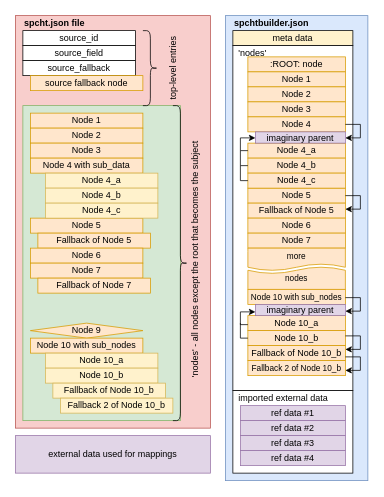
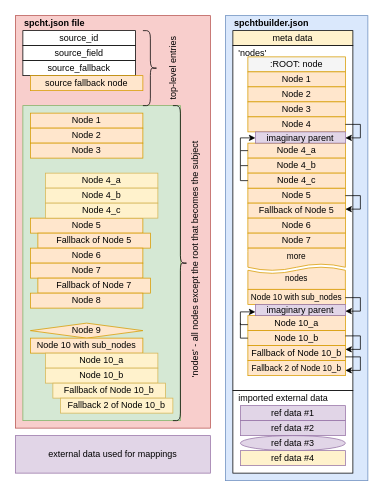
  <mxCell id="0" />
  <mxCell id="1" parent="0" />
  <mxCell id="2" value="" style="rounded=0;whiteSpace=wrap;html=1;fillColor=#f8cecc;strokeColor=#b85450;" vertex="1" parent="1"><mxGeometry x="20" y="20" width="260" height="550" as="geometry" /></mxCell>
  <mxCell id="3" value="source_id" style="rounded=0;whiteSpace=wrap;html=1;" vertex="1" parent="1"><mxGeometry x="30" y="40" width="150" height="20" as="geometry" /></mxCell>
  <mxCell id="4" value="source_field" style="rounded=0;whiteSpace=wrap;html=1;" vertex="1" parent="1"><mxGeometry x="30" y="60" width="150" height="20" as="geometry" /></mxCell>
  <mxCell id="5" value="source_fallback" style="rounded=0;whiteSpace=wrap;html=1;" vertex="1" parent="1"><mxGeometry x="30" y="80" width="150" height="20" as="geometry" /></mxCell>
  <mxCell id="6" value="" style="rounded=0;whiteSpace=wrap;html=1;fillColor=#d5e8d4;strokeColor=#82b366;" vertex="1" parent="1"><mxGeometry x="30" y="140" width="210" height="420" as="geometry" /></mxCell>
  <mxCell id="7" value="external data used for mappings" style="rounded=0;whiteSpace=wrap;html=1;fillColor=#e1d5e7;strokeColor=#9673a6;" vertex="1" parent="1"><mxGeometry x="20" y="580" width="260" height="50" as="geometry" /></mxCell>
  <mxCell id="8" value="Node 1" style="rounded=0;whiteSpace=wrap;html=1;fillColor=#ffe6cc;strokeColor=#d79b00;" vertex="1" parent="1"><mxGeometry x="40" y="150" width="150" height="20" as="geometry" /></mxCell>
  <mxCell id="9" value="Node 2" style="rounded=0;whiteSpace=wrap;html=1;fillColor=#ffe6cc;strokeColor=#d79b00;" vertex="1" parent="1"><mxGeometry x="40" y="170" width="150" height="20" as="geometry" /></mxCell>
  <mxCell id="10" value="Node 3" style="rounded=0;whiteSpace=wrap;html=1;fillColor=#ffe6cc;strokeColor=#d79b00;" vertex="1" parent="1"><mxGeometry x="40" y="190" width="150" height="20" as="geometry" /></mxCell>
- <mxCell id="11" value="Node 4 with sub_data" style="rounded=0;whiteSpace=wrap;html=1;fillColor=#ffe6cc;strokeColor=#d79b00;" vertex="1" parent="1"><mxGeometry x="40" y="210" width="150" height="20" as="geometry" /></mxCell>
  <mxCell id="12" value="Node 4_a" style="rounded=0;whiteSpace=wrap;html=1;fillColor=#fff2cc;strokeColor=#d6b656;" vertex="1" parent="1"><mxGeometry x="60" y="230" width="150" height="20" as="geometry" /></mxCell>
  <mxCell id="13" value="Node 5" style="rounded=0;whiteSpace=wrap;html=1;fillColor=#ffe6cc;strokeColor=#d79b00;" vertex="1" parent="1"><mxGeometry x="40" y="290" width="150" height="20" as="geometry" /></mxCell>
  <mxCell id="14" value="Node 4_b" style="rounded=0;whiteSpace=wrap;html=1;fillColor=#fff2cc;strokeColor=#d6b656;" vertex="1" parent="1"><mxGeometry x="60" y="250" width="150" height="20" as="geometry" /></mxCell>
  <mxCell id="15" value="Node 4_c" style="rounded=0;whiteSpace=wrap;html=1;fillColor=#fff2cc;strokeColor=#d6b656;" vertex="1" parent="1"><mxGeometry x="60" y="270" width="150" height="20" as="geometry" /></mxCell>
  <mxCell id="16" value="Fallback of Node 5" style="rounded=0;whiteSpace=wrap;html=1;fillColor=#ffe6cc;strokeColor=#d79b00;" vertex="1" parent="1"><mxGeometry x="50" y="310" width="150" height="20" as="geometry" /></mxCell>
  <mxCell id="17" value="Node 6" style="rounded=0;whiteSpace=wrap;html=1;fillColor=#ffe6cc;strokeColor=#d79b00;" vertex="1" parent="1"><mxGeometry x="40" y="330" width="150" height="20" as="geometry" /></mxCell>
  <mxCell id="18" value="Node 7" style="rounded=0;whiteSpace=wrap;html=1;fillColor=#ffe6cc;strokeColor=#d79b00;" vertex="1" parent="1"><mxGeometry x="40" y="350" width="150" height="20" as="geometry" /></mxCell>
  <mxCell id="19" value="Fallback of Node 7" style="rounded=0;whiteSpace=wrap;html=1;fillColor=#ffe6cc;strokeColor=#d79b00;" vertex="1" parent="1"><mxGeometry x="50" y="370" width="150" height="20" as="geometry" /></mxCell>
+ <mxCell id="20" value="Node 8" style="rounded=0;whiteSpace=wrap;html=1;fillColor=#ffe6cc;strokeColor=#d79b00;" vertex="1" parent="1"><mxGeometry x="40" y="390" width="150" height="20" as="geometry" /></mxCell>
  <mxCell id="21" value="Node 9" style="rhombus;whiteSpace=wrap;html=1;fillColor=#ffe6cc;strokeColor=#d79b00;" vertex="1" parent="1"><mxGeometry x="40" y="430" width="150" height="20" as="geometry" /></mxCell>
  <mxCell id="22" value="Node 10 with sub_nodes" style="rounded=0;whiteSpace=wrap;html=1;fillColor=#ffe6cc;strokeColor=#d79b00;" vertex="1" parent="1"><mxGeometry x="40" y="450" width="150" height="20" as="geometry" /></mxCell>
  <mxCell id="23" value="Node 10_a" style="rounded=0;whiteSpace=wrap;html=1;fillColor=#fff2cc;strokeColor=#d6b656;" vertex="1" parent="1"><mxGeometry x="60" y="470" width="150" height="20" as="geometry" /></mxCell>
  <mxCell id="24" value="Node 10_b" style="rounded=0;whiteSpace=wrap;html=1;fillColor=#fff2cc;strokeColor=#d6b656;" vertex="1" parent="1"><mxGeometry x="60" y="490" width="150" height="20" as="geometry" /></mxCell>
  <mxCell id="25" value="Fallback of Node 10_b" style="rounded=0;whiteSpace=wrap;html=1;fillColor=#fff2cc;strokeColor=#d6b656;" vertex="1" parent="1"><mxGeometry x="70" y="510" width="150" height="20" as="geometry" /></mxCell>
  <mxCell id="26" value="Fallback 2 of Node 10_b" style="rounded=0;whiteSpace=wrap;html=1;fillColor=#fff2cc;strokeColor=#d6b656;" vertex="1" parent="1"><mxGeometry x="80" y="530" width="150" height="20" as="geometry" /></mxCell>
  <mxCell id="27" value="source fallback node" style="rounded=0;whiteSpace=wrap;html=1;fillColor=#ffe6cc;strokeColor=#d79b00;" vertex="1" parent="1"><mxGeometry x="40" y="100" width="150" height="20" as="geometry" /></mxCell>
  <mxCell id="28" value="&lt;b&gt;spcht.json file&lt;br&gt;&lt;/b&gt;" style="text;html=1;strokeColor=none;fillColor=none;align=left;verticalAlign=middle;whiteSpace=wrap;rounded=0;" vertex="1" parent="1"><mxGeometry x="30" y="20" width="230" height="20" as="geometry" /></mxCell>
  <mxCell id="29" value="" style="shape=curlyBracket;whiteSpace=wrap;html=1;rounded=1;flipH=1;fontFamily=Helvetica;" vertex="1" parent="1"><mxGeometry x="190" y="40" width="20" height="100" as="geometry" /></mxCell>
  <mxCell id="30" value="top-level entries" style="text;html=1;strokeColor=none;fillColor=none;align=center;verticalAlign=middle;whiteSpace=wrap;rounded=0;fontFamily=Helvetica;rotation=-90;" vertex="1" parent="1"><mxGeometry x="180" y="75" width="100" height="30" as="geometry" /></mxCell>
  <mxCell id="31" value="" style="shape=curlyBracket;whiteSpace=wrap;html=1;rounded=1;flipH=1;fontFamily=Helvetica;" vertex="1" parent="1"><mxGeometry x="230" y="140" width="20" height="420" as="geometry" /></mxCell>
  <mxCell id="32" value="'nodes' - all nodes except the root that becomes the subject" style="text;html=1;strokeColor=none;fillColor=none;align=center;verticalAlign=middle;whiteSpace=wrap;rounded=0;fontFamily=Helvetica;rotation=-90;" vertex="1" parent="1"><mxGeometry x="50" y="330" width="420" height="30" as="geometry" /></mxCell>
  <mxCell id="33" value="" style="rounded=0;whiteSpace=wrap;html=1;fontFamily=Helvetica;fillColor=#dae8fc;strokeColor=#6c8ebf;" vertex="1" parent="1"><mxGeometry x="300" y="20" width="190" height="620" as="geometry" /></mxCell>
  <mxCell id="34" value="meta data" style="rounded=0;whiteSpace=wrap;html=1;fillColor=#fff2cc;" vertex="1" parent="1"><mxGeometry x="310" y="40" width="160" height="20" as="geometry" /></mxCell>
  <mxCell id="35" value="" style="rounded=0;whiteSpace=wrap;html=1;" vertex="1" parent="1"><mxGeometry x="310" y="60" width="160" height="460" as="geometry" /></mxCell>
  <mxCell id="36" value="&amp;nbsp; 'nodes'" style="text;html=1;strokeColor=none;fillColor=none;align=left;verticalAlign=middle;whiteSpace=wrap;rounded=0;fontFamily=Helvetica;" vertex="1" parent="1"><mxGeometry x="309" y="60" width="140" height="20" as="geometry" /></mxCell>
- <mxCell id="37" value=":ROOT: node" style="rounded=0;whiteSpace=wrap;html=1;fillColor=#ffe6cc;strokeColor=#d79b00;" vertex="1" parent="1"><mxGeometry x="330" y="75" width="130" height="20" as="geometry" /></mxCell>
+ <mxCell id="37" value=":ROOT: node" style="rounded=0;whiteSpace=wrap;html=1;fillColor=#f5f5f5;strokeColor=#d79b00;" vertex="1" parent="1"><mxGeometry x="330" y="75" width="130" height="20" as="geometry" /></mxCell>
  <mxCell id="38" value="Node 1" style="rounded=0;whiteSpace=wrap;html=1;fillColor=#ffe6cc;strokeColor=#d79b00;" vertex="1" parent="1"><mxGeometry x="330" y="95" width="130" height="20" as="geometry" /></mxCell>
  <mxCell id="39" value="Node 2" style="rounded=0;whiteSpace=wrap;html=1;fillColor=#ffe6cc;strokeColor=#d79b00;" vertex="1" parent="1"><mxGeometry x="330" y="115" width="130" height="20" as="geometry" /></mxCell>
  <mxCell id="40" value="Node 3" style="rounded=0;whiteSpace=wrap;html=1;fillColor=#ffe6cc;strokeColor=#d79b00;" vertex="1" parent="1"><mxGeometry x="330" y="135" width="130" height="20" as="geometry" /></mxCell>
  <mxCell id="41" value="Node 4" style="rounded=0;whiteSpace=wrap;html=1;fillColor=#ffe6cc;strokeColor=#d79b00;" vertex="1" parent="1"><mxGeometry x="330" y="155" width="130" height="20" as="geometry" /></mxCell>
  <mxCell id="42" value="Node 5" style="rounded=0;whiteSpace=wrap;html=1;fillColor=#ffe6cc;strokeColor=#d79b00;" vertex="1" parent="1"><mxGeometry x="330" y="250" width="130" height="20" as="geometry" /></mxCell>
  <mxCell id="43" value="Node 4_a" style="rounded=0;whiteSpace=wrap;html=1;fillColor=#ffe6cc;strokeColor=#d79b00;" vertex="1" parent="1"><mxGeometry x="330" y="190" width="130" height="20" as="geometry" /></mxCell>
  <mxCell id="44" value="Node 4_b" style="rounded=0;whiteSpace=wrap;html=1;fillColor=#ffe6cc;strokeColor=#d79b00;" vertex="1" parent="1"><mxGeometry x="330" y="210" width="130" height="20" as="geometry" /></mxCell>
  <mxCell id="45" value="Node 4_c" style="rounded=0;whiteSpace=wrap;html=1;fillColor=#ffe6cc;strokeColor=#d79b00;" vertex="1" parent="1"><mxGeometry x="330" y="230" width="130" height="20" as="geometry" /></mxCell>
  <mxCell id="46" value="imaginary parent" style="rounded=0;whiteSpace=wrap;html=1;fontFamily=Helvetica;fillColor=#e1d5e7;strokeColor=#9673a6;" vertex="1" parent="1"><mxGeometry x="340" y="175" width="120" height="15" as="geometry" /></mxCell>
  <mxCell id="47" value="" style="endArrow=classic;html=1;rounded=0;fontFamily=Helvetica;exitX=1;exitY=0.5;exitDx=0;exitDy=0;" edge="1" parent="1" source="41"><mxGeometry width="50" height="50" relative="1" as="geometry"><mxPoint x="480" y="210" as="sourcePoint" /><mxPoint x="460" y="183" as="targetPoint" /><Array as="points"><mxPoint x="480" y="165" /><mxPoint x="480" y="183" /></Array></mxGeometry></mxCell>
  <mxCell id="48" value="" style="endArrow=classic;html=1;rounded=0;fontFamily=Helvetica;exitX=0;exitY=0.5;exitDx=0;exitDy=0;" edge="1" parent="1" source="43"><mxGeometry width="50" height="50" relative="1" as="geometry"><mxPoint x="289" y="210" as="sourcePoint" /><mxPoint x="340" y="183" as="targetPoint" /><Array as="points"><mxPoint x="320" y="200" /><mxPoint x="320" y="183" /></Array></mxGeometry></mxCell>
  <mxCell id="49" value="" style="endArrow=none;html=1;rounded=0;fontFamily=Helvetica;entryX=0;entryY=0.5;entryDx=0;entryDy=0;" edge="1" parent="1" target="44"><mxGeometry width="50" height="50" relative="1" as="geometry"><mxPoint x="320" y="200" as="sourcePoint" /><mxPoint x="360" y="210" as="targetPoint" /><Array as="points"><mxPoint x="320" y="220" /></Array></mxGeometry></mxCell>
  <mxCell id="50" value="" style="endArrow=none;html=1;rounded=0;fontFamily=Helvetica;entryX=0;entryY=0.5;entryDx=0;entryDy=0;" edge="1" parent="1"><mxGeometry width="50" height="50" relative="1" as="geometry"><mxPoint x="320" y="220" as="sourcePoint" /><mxPoint x="330" y="240" as="targetPoint" /><Array as="points"><mxPoint x="320" y="240" /></Array></mxGeometry></mxCell>
  <mxCell id="51" value="Fallback of Node 5" style="rounded=0;whiteSpace=wrap;html=1;fillColor=#ffe6cc;strokeColor=#d79b00;" vertex="1" parent="1"><mxGeometry x="330" y="270" width="130" height="20" as="geometry" /></mxCell>
  <mxCell id="52" value="" style="endArrow=classic;html=1;rounded=0;fontFamily=Helvetica;exitX=1;exitY=0.5;exitDx=0;exitDy=0;" edge="1" parent="1"><mxGeometry width="50" height="50" relative="1" as="geometry"><mxPoint x="460" y="260" as="sourcePoint" /><mxPoint x="460" y="278" as="targetPoint" /><Array as="points"><mxPoint x="480" y="260" /><mxPoint x="480" y="278" /></Array></mxGeometry></mxCell>
  <mxCell id="53" value="&lt;font style=&quot;font-size: 11px&quot;&gt;Node 10 with sub_nodes&lt;/font&gt;" style="rounded=0;whiteSpace=wrap;html=1;fillColor=#ffe6cc;strokeColor=#d79b00;" vertex="1" parent="1"><mxGeometry x="330" y="385" width="130" height="20" as="geometry" /></mxCell>
  <mxCell id="54" value="Node 10_a" style="rounded=0;whiteSpace=wrap;html=1;fillColor=#ffe6cc;strokeColor=#d79b00;" vertex="1" parent="1"><mxGeometry x="330" y="420" width="130" height="20" as="geometry" /></mxCell>
  <mxCell id="55" value="Node 10_b" style="rounded=0;whiteSpace=wrap;html=1;fillColor=#ffe6cc;strokeColor=#d79b00;" vertex="1" parent="1"><mxGeometry x="330" y="440" width="130" height="20" as="geometry" /></mxCell>
  <mxCell id="56" value="Fallback of Node 10_b" style="rounded=0;whiteSpace=wrap;html=1;fillColor=#ffe6cc;strokeColor=#d79b00;" vertex="1" parent="1"><mxGeometry x="330" y="460" width="130" height="20" as="geometry" /></mxCell>
  <mxCell id="57" value="&lt;font style=&quot;font-size: 11px&quot;&gt;Fallback 2 of Node 10_b&lt;/font&gt;" style="rounded=0;whiteSpace=wrap;html=1;fillColor=#ffe6cc;strokeColor=#d79b00;" vertex="1" parent="1"><mxGeometry x="330" y="480" width="130" height="20" as="geometry" /></mxCell>
  <mxCell id="58" value="imaginary parent" style="rounded=0;whiteSpace=wrap;html=1;fontFamily=Helvetica;fillColor=#e1d5e7;strokeColor=#9673a6;" vertex="1" parent="1"><mxGeometry x="340" y="405" width="120" height="15" as="geometry" /></mxCell>
  <mxCell id="59" value="" style="endArrow=classic;html=1;rounded=0;fontFamily=Helvetica;exitX=1;exitY=0.5;exitDx=0;exitDy=0;" edge="1" parent="1"><mxGeometry width="50" height="50" relative="1" as="geometry"><mxPoint x="460" y="396" as="sourcePoint" /><mxPoint x="460" y="414" as="targetPoint" /><Array as="points"><mxPoint x="480" y="396" /><mxPoint x="480" y="414" /></Array></mxGeometry></mxCell>
  <mxCell id="60" value="" style="endArrow=classic;html=1;rounded=0;fontFamily=Helvetica;exitX=0;exitY=0.5;exitDx=0;exitDy=0;" edge="1" parent="1"><mxGeometry width="50" height="50" relative="1" as="geometry"><mxPoint x="330" y="432" as="sourcePoint" /><mxPoint x="340" y="415" as="targetPoint" /><Array as="points"><mxPoint x="320" y="432" /><mxPoint x="320" y="415" /></Array></mxGeometry></mxCell>
  <mxCell id="61" value="" style="endArrow=none;html=1;rounded=0;fontFamily=Helvetica;entryX=0;entryY=0.5;entryDx=0;entryDy=0;" edge="1" parent="1"><mxGeometry width="50" height="50" relative="1" as="geometry"><mxPoint x="320" y="430" as="sourcePoint" /><mxPoint x="330" y="450" as="targetPoint" /><Array as="points"><mxPoint x="320" y="450" /></Array></mxGeometry></mxCell>
  <mxCell id="62" value="" style="endArrow=classic;html=1;rounded=0;fontFamily=Helvetica;exitX=1;exitY=0.5;exitDx=0;exitDy=0;" edge="1" parent="1"><mxGeometry width="50" height="50" relative="1" as="geometry"><mxPoint x="460" y="447" as="sourcePoint" /><mxPoint x="460" y="465" as="targetPoint" /><Array as="points"><mxPoint x="480" y="447" /><mxPoint x="480" y="465" /></Array></mxGeometry></mxCell>
  <mxCell id="63" value="" style="endArrow=classic;html=1;rounded=0;fontFamily=Helvetica;exitX=1;exitY=0.5;exitDx=0;exitDy=0;" edge="1" parent="1"><mxGeometry width="50" height="50" relative="1" as="geometry"><mxPoint x="460" y="475" as="sourcePoint" /><mxPoint x="460" y="493" as="targetPoint" /><Array as="points"><mxPoint x="480" y="475" /><mxPoint x="480" y="493" /></Array></mxGeometry></mxCell>
  <mxCell id="64" value="&lt;b&gt;spchtbuilder.json&lt;/b&gt;" style="text;html=1;strokeColor=none;fillColor=none;align=left;verticalAlign=middle;whiteSpace=wrap;rounded=0;" vertex="1" parent="1"><mxGeometry x="310" y="20" width="170" height="20" as="geometry" /></mxCell>
  <mxCell id="65" value="Node 6" style="rounded=0;whiteSpace=wrap;html=1;fillColor=#ffe6cc;strokeColor=#d79b00;" vertex="1" parent="1"><mxGeometry x="330" y="290" width="130" height="20" as="geometry" /></mxCell>
  <mxCell id="66" value="Node 7" style="rounded=0;whiteSpace=wrap;html=1;fillColor=#ffe6cc;strokeColor=#d79b00;" vertex="1" parent="1"><mxGeometry x="330" y="310" width="130" height="20" as="geometry" /></mxCell>
  <mxCell id="67" value="more" style="shape=document;whiteSpace=wrap;html=1;boundedLbl=1;fontFamily=Helvetica;fontSize=11;fillColor=#ffe6cc;strokeColor=#d79b00;" vertex="1" parent="1"><mxGeometry x="330" y="330" width="130" height="30" as="geometry" /></mxCell>
  <mxCell id="68" value="" style="shape=document;whiteSpace=wrap;html=1;boundedLbl=1;fontFamily=Helvetica;fontSize=11;rotation=-180;fillColor=#ffe6cc;strokeColor=#d79b00;" vertex="1" parent="1"><mxGeometry x="330" y="355" width="130" height="30" as="geometry" /></mxCell>
  <mxCell id="69" value="nodes" style="text;html=1;strokeColor=none;fillColor=none;align=center;verticalAlign=middle;whiteSpace=wrap;rounded=0;fontFamily=Helvetica;fontSize=11;" vertex="1" parent="1"><mxGeometry x="365" y="355" width="60" height="30" as="geometry" /></mxCell>
  <mxCell id="70" value="" style="rounded=0;whiteSpace=wrap;html=1;fontFamily=Helvetica;fontSize=11;" vertex="1" parent="1"><mxGeometry x="310" y="520" width="160" height="110" as="geometry" /></mxCell>
  <mxCell id="71" value="ref data #1" style="rounded=0;whiteSpace=wrap;html=1;fillColor=#e1d5e7;strokeColor=#9673a6;" vertex="1" parent="1"><mxGeometry x="320" y="540" width="140" height="20" as="geometry" /></mxCell>
  <mxCell id="72" value="ref data #2" style="rounded=0;whiteSpace=wrap;html=1;fillColor=#e1d5e7;strokeColor=#9673a6;" vertex="1" parent="1"><mxGeometry x="320" y="560" width="140" height="20" as="geometry" /></mxCell>
- <mxCell id="73" value="ref data #3" style="rounded=0;whiteSpace=wrap;html=1;fillColor=#e1d5e7;strokeColor=#9673a6;" vertex="1" parent="1"><mxGeometry x="320" y="580" width="140" height="20" as="geometry" /></mxCell>
- <mxCell id="74" value="ref data #4" style="rounded=0;whiteSpace=wrap;html=1;fillColor=#e1d5e7;strokeColor=#9673a6;" vertex="1" parent="1"><mxGeometry x="320" y="600" width="140" height="20" as="geometry" /></mxCell>
+ <mxCell id="73" value="ref data #3" style="ellipse;whiteSpace=wrap;html=1;fillColor=#e1d5e7;strokeColor=#9673a6;" vertex="1" parent="1"><mxGeometry x="320" y="580" width="140" height="20" as="geometry" /></mxCell>
+ <mxCell id="74" value="ref data #4" style="rounded=0;whiteSpace=wrap;html=1;fillColor=#fff2cc;strokeColor=#9673a6;" vertex="1" parent="1"><mxGeometry x="320" y="600" width="140" height="20" as="geometry" /></mxCell>
  <mxCell id="75" value="&amp;nbsp; imported external data" style="text;html=1;strokeColor=none;fillColor=none;align=left;verticalAlign=middle;whiteSpace=wrap;rounded=0;fontFamily=Helvetica;" vertex="1" parent="1"><mxGeometry x="309" y="520" width="140" height="20" as="geometry" /></mxCell>
